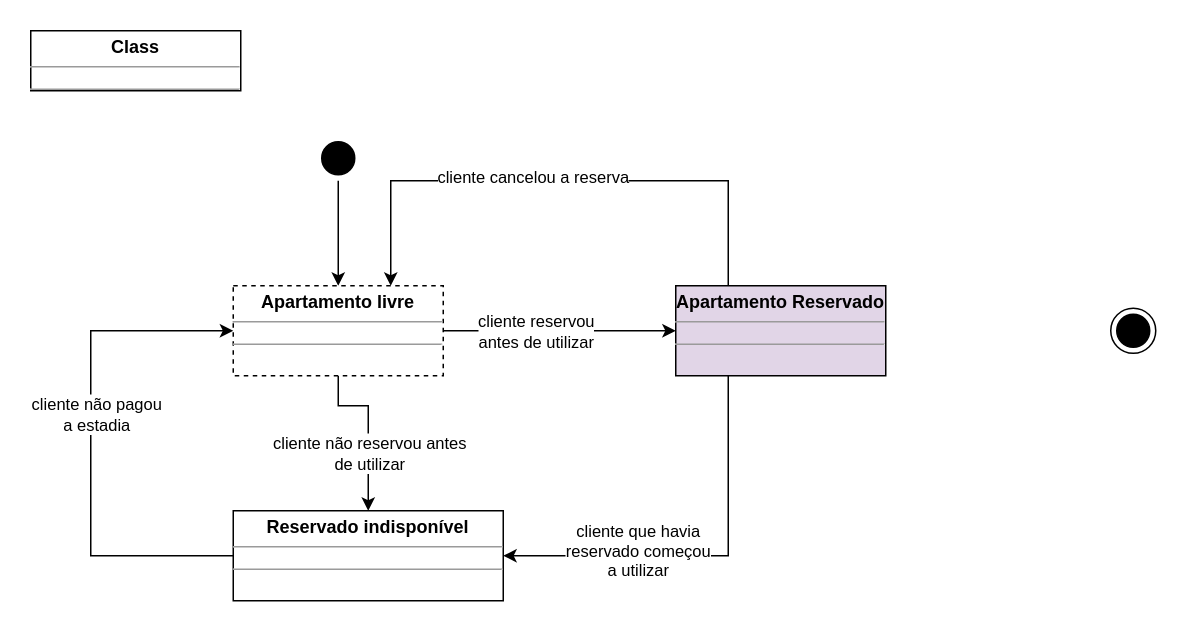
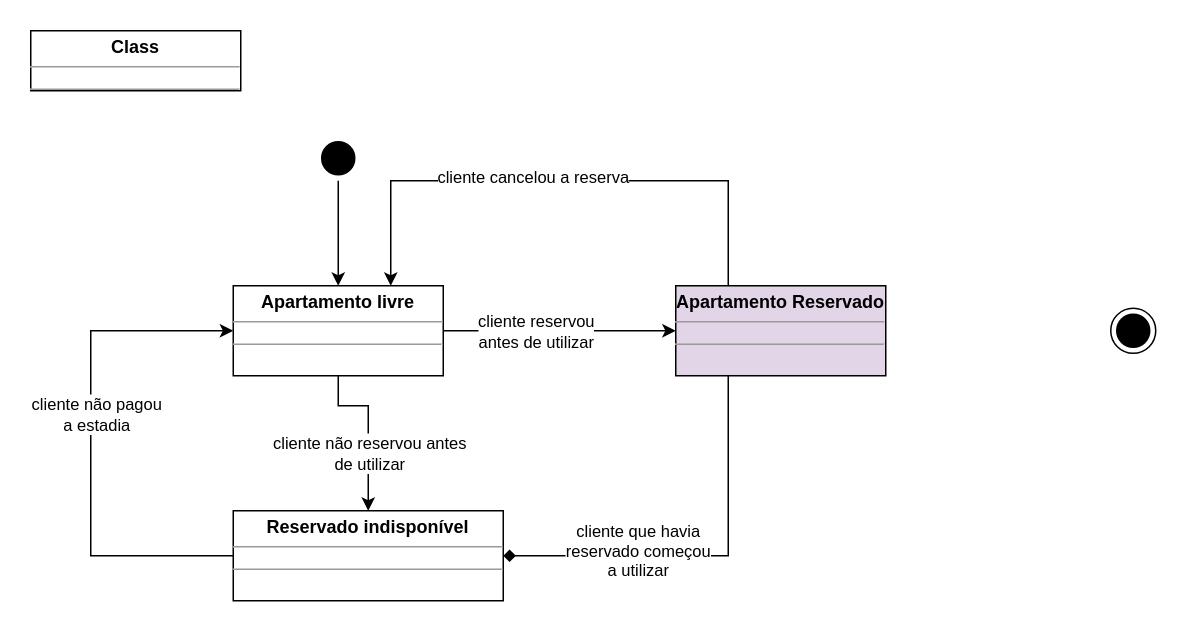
  <mxCell id="0" />
  <mxCell id="1" parent="0" />
  <mxCell id="2" style="edgeStyle=orthogonalEdgeStyle;rounded=0;orthogonalLoop=1;jettySize=auto;html=1;exitX=0.5;exitY=1;exitDx=0;exitDy=0;strokeColor=#000000;" edge="1" parent="1" source="3" target="10"><mxGeometry relative="1" as="geometry" /></mxCell>
  <mxCell id="3" value="" style="ellipse;html=1;shape=startState;fillColor=#000000;strokeColor=#000000;" vertex="1" parent="1"><mxGeometry x="210" y="90" width="30" height="30" as="geometry" /></mxCell>
  <mxCell id="4" value="" style="ellipse;html=1;shape=endState;fillColor=#000000;strokeColor=#000000;" vertex="1" parent="1"><mxGeometry x="740" y="205" width="30" height="30" as="geometry" /></mxCell>
  <mxCell id="5" value="&lt;p style=&quot;margin:0px;margin-top:4px;text-align:center;&quot;&gt;&lt;b&gt;Class&lt;/b&gt;&lt;/p&gt;&lt;hr size=&quot;1&quot;/&gt;&lt;div style=&quot;height:2px;&quot;&gt;&lt;/div&gt;&lt;hr size=&quot;1&quot;/&gt;&lt;div style=&quot;height:2px;&quot;&gt;&lt;/div&gt;" style="verticalAlign=top;align=left;overflow=fill;fontSize=12;fontFamily=Helvetica;html=1;strokeColor=#000000;" vertex="1" parent="1"><mxGeometry x="20" y="20" width="140" height="40" as="geometry" /></mxCell>
  <mxCell id="6" style="edgeStyle=orthogonalEdgeStyle;rounded=0;orthogonalLoop=1;jettySize=auto;html=1;exitX=1;exitY=0.5;exitDx=0;exitDy=0;strokeColor=#000000;" edge="1" parent="1" source="10" target="15"><mxGeometry relative="1" as="geometry" /></mxCell>
  <mxCell id="7" value="cliente reservou&lt;br&gt;antes de utilizar" style="edgeLabel;html=1;align=center;verticalAlign=middle;resizable=0;points=[];" vertex="1" connectable="0" parent="6"><mxGeometry x="-0.217" relative="1" as="geometry"><mxPoint as="offset" /></mxGeometry></mxCell>
  <mxCell id="8" style="edgeStyle=orthogonalEdgeStyle;rounded=0;orthogonalLoop=1;jettySize=auto;html=1;exitX=0.5;exitY=1;exitDx=0;exitDy=0;strokeColor=#000000;" edge="1" parent="1" source="10" target="18"><mxGeometry relative="1" as="geometry"><Array as="points"><mxPoint x="225" y="270" /><mxPoint x="245" y="270" /></Array></mxGeometry></mxCell>
  <mxCell id="9" value="cliente não reservou antes&lt;br&gt;de utilizar" style="edgeLabel;html=1;align=center;verticalAlign=middle;resizable=0;points=[];" vertex="1" connectable="0" parent="8"><mxGeometry x="0.291" relative="1" as="geometry"><mxPoint as="offset" /></mxGeometry></mxCell>
- <mxCell id="10" value="&lt;p style=&quot;margin: 0px ; margin-top: 4px ; text-align: center&quot;&gt;&lt;b&gt;Apartamento livre&lt;/b&gt;&lt;/p&gt;&lt;hr size=&quot;1&quot;&gt;&lt;div style=&quot;height: 2px&quot;&gt;&lt;/div&gt;&lt;hr size=&quot;1&quot;&gt;&lt;div style=&quot;height: 2px&quot;&gt;&lt;/div&gt;" style="verticalAlign=top;align=left;overflow=fill;fontSize=12;fontFamily=Helvetica;html=1;strokeColor=#000000;dashed=1;" vertex="1" parent="1"><mxGeometry x="155" y="190" width="140" height="60" as="geometry" /></mxCell>
+ <mxCell id="10" value="&lt;p style=&quot;margin: 0px ; margin-top: 4px ; text-align: center&quot;&gt;&lt;b&gt;Apartamento livre&lt;/b&gt;&lt;/p&gt;&lt;hr size=&quot;1&quot;&gt;&lt;div style=&quot;height: 2px&quot;&gt;&lt;/div&gt;&lt;hr size=&quot;1&quot;&gt;&lt;div style=&quot;height: 2px&quot;&gt;&lt;/div&gt;" style="verticalAlign=top;align=left;overflow=fill;fontSize=12;fontFamily=Helvetica;html=1;strokeColor=#000000;" vertex="1" parent="1"><mxGeometry x="155" y="190" width="140" height="60" as="geometry" /></mxCell>
  <mxCell id="11" style="edgeStyle=orthogonalEdgeStyle;rounded=0;orthogonalLoop=1;jettySize=auto;html=1;exitX=0.25;exitY=0;exitDx=0;exitDy=0;entryX=0.75;entryY=0;entryDx=0;entryDy=0;strokeColor=#000000;" edge="1" parent="1" source="15" target="10"><mxGeometry relative="1" as="geometry"><Array as="points"><mxPoint x="485" y="120" /><mxPoint x="260" y="120" /></Array></mxGeometry></mxCell>
  <mxCell id="12" value="cliente cancelou a reserva" style="edgeLabel;html=1;align=center;verticalAlign=middle;resizable=0;points=[];" vertex="1" connectable="0" parent="11"><mxGeometry x="0.101" y="-3" relative="1" as="geometry"><mxPoint as="offset" /></mxGeometry></mxCell>
- <mxCell id="13" style="edgeStyle=orthogonalEdgeStyle;rounded=0;orthogonalLoop=1;jettySize=auto;html=1;exitX=0.25;exitY=1;exitDx=0;exitDy=0;entryX=1;entryY=0.5;entryDx=0;entryDy=0;strokeColor=#000000;" edge="1" parent="1" source="15" target="18"><mxGeometry relative="1" as="geometry" /></mxCell>
+ <mxCell id="13" style="edgeStyle=orthogonalEdgeStyle;rounded=0;orthogonalLoop=1;jettySize=auto;html=1;exitX=0.25;exitY=1;exitDx=0;exitDy=0;entryX=1;entryY=0.5;entryDx=0;entryDy=0;strokeColor=#000000;endArrow=diamond;" edge="1" parent="1" source="15" target="18"><mxGeometry relative="1" as="geometry" /></mxCell>
  <mxCell id="14" value="cliente que havia&lt;br&gt;reservado começou&lt;br&gt;a utilizar" style="edgeLabel;html=1;align=center;verticalAlign=middle;resizable=0;points=[];" vertex="1" connectable="0" parent="13"><mxGeometry x="0.341" y="-4" relative="1" as="geometry"><mxPoint as="offset" /></mxGeometry></mxCell>
  <mxCell id="15" value="&lt;p style=&quot;margin: 0px ; margin-top: 4px ; text-align: center&quot;&gt;&lt;b&gt;Apartamento Reservado&lt;/b&gt;&lt;/p&gt;&lt;hr size=&quot;1&quot;&gt;&lt;div style=&quot;height: 2px&quot;&gt;&lt;/div&gt;&lt;hr size=&quot;1&quot;&gt;&lt;div style=&quot;height: 2px&quot;&gt;&lt;/div&gt;" style="verticalAlign=top;align=left;overflow=fill;fontSize=12;fontFamily=Helvetica;html=1;strokeColor=#000000;fillColor=#e1d5e7;" vertex="1" parent="1"><mxGeometry x="450" y="190" width="140" height="60" as="geometry" /></mxCell>
  <mxCell id="16" style="edgeStyle=orthogonalEdgeStyle;rounded=0;orthogonalLoop=1;jettySize=auto;html=1;exitX=0;exitY=0.5;exitDx=0;exitDy=0;entryX=0;entryY=0.5;entryDx=0;entryDy=0;strokeColor=#000000;" edge="1" parent="1" source="18" target="10"><mxGeometry relative="1" as="geometry"><Array as="points"><mxPoint x="60" y="370" /><mxPoint x="60" y="220" /></Array></mxGeometry></mxCell>
  <mxCell id="17" value="cliente não pagou&lt;br&gt;a estadia" style="edgeLabel;html=1;align=center;verticalAlign=middle;resizable=0;points=[];" vertex="1" connectable="0" parent="16"><mxGeometry x="0.118" y="-3" relative="1" as="geometry"><mxPoint as="offset" /></mxGeometry></mxCell>
  <mxCell id="18" value="&lt;p style=&quot;margin: 0px ; margin-top: 4px ; text-align: center&quot;&gt;&lt;b&gt;Reservado indisponível&lt;/b&gt;&lt;/p&gt;&lt;hr size=&quot;1&quot;&gt;&lt;div style=&quot;height: 2px&quot;&gt;&lt;/div&gt;&lt;hr size=&quot;1&quot;&gt;&lt;div style=&quot;height: 2px&quot;&gt;&lt;/div&gt;" style="verticalAlign=top;align=left;overflow=fill;fontSize=12;fontFamily=Helvetica;html=1;strokeColor=#000000;" vertex="1" parent="1"><mxGeometry x="155" y="340" width="180" height="60" as="geometry" /></mxCell>
